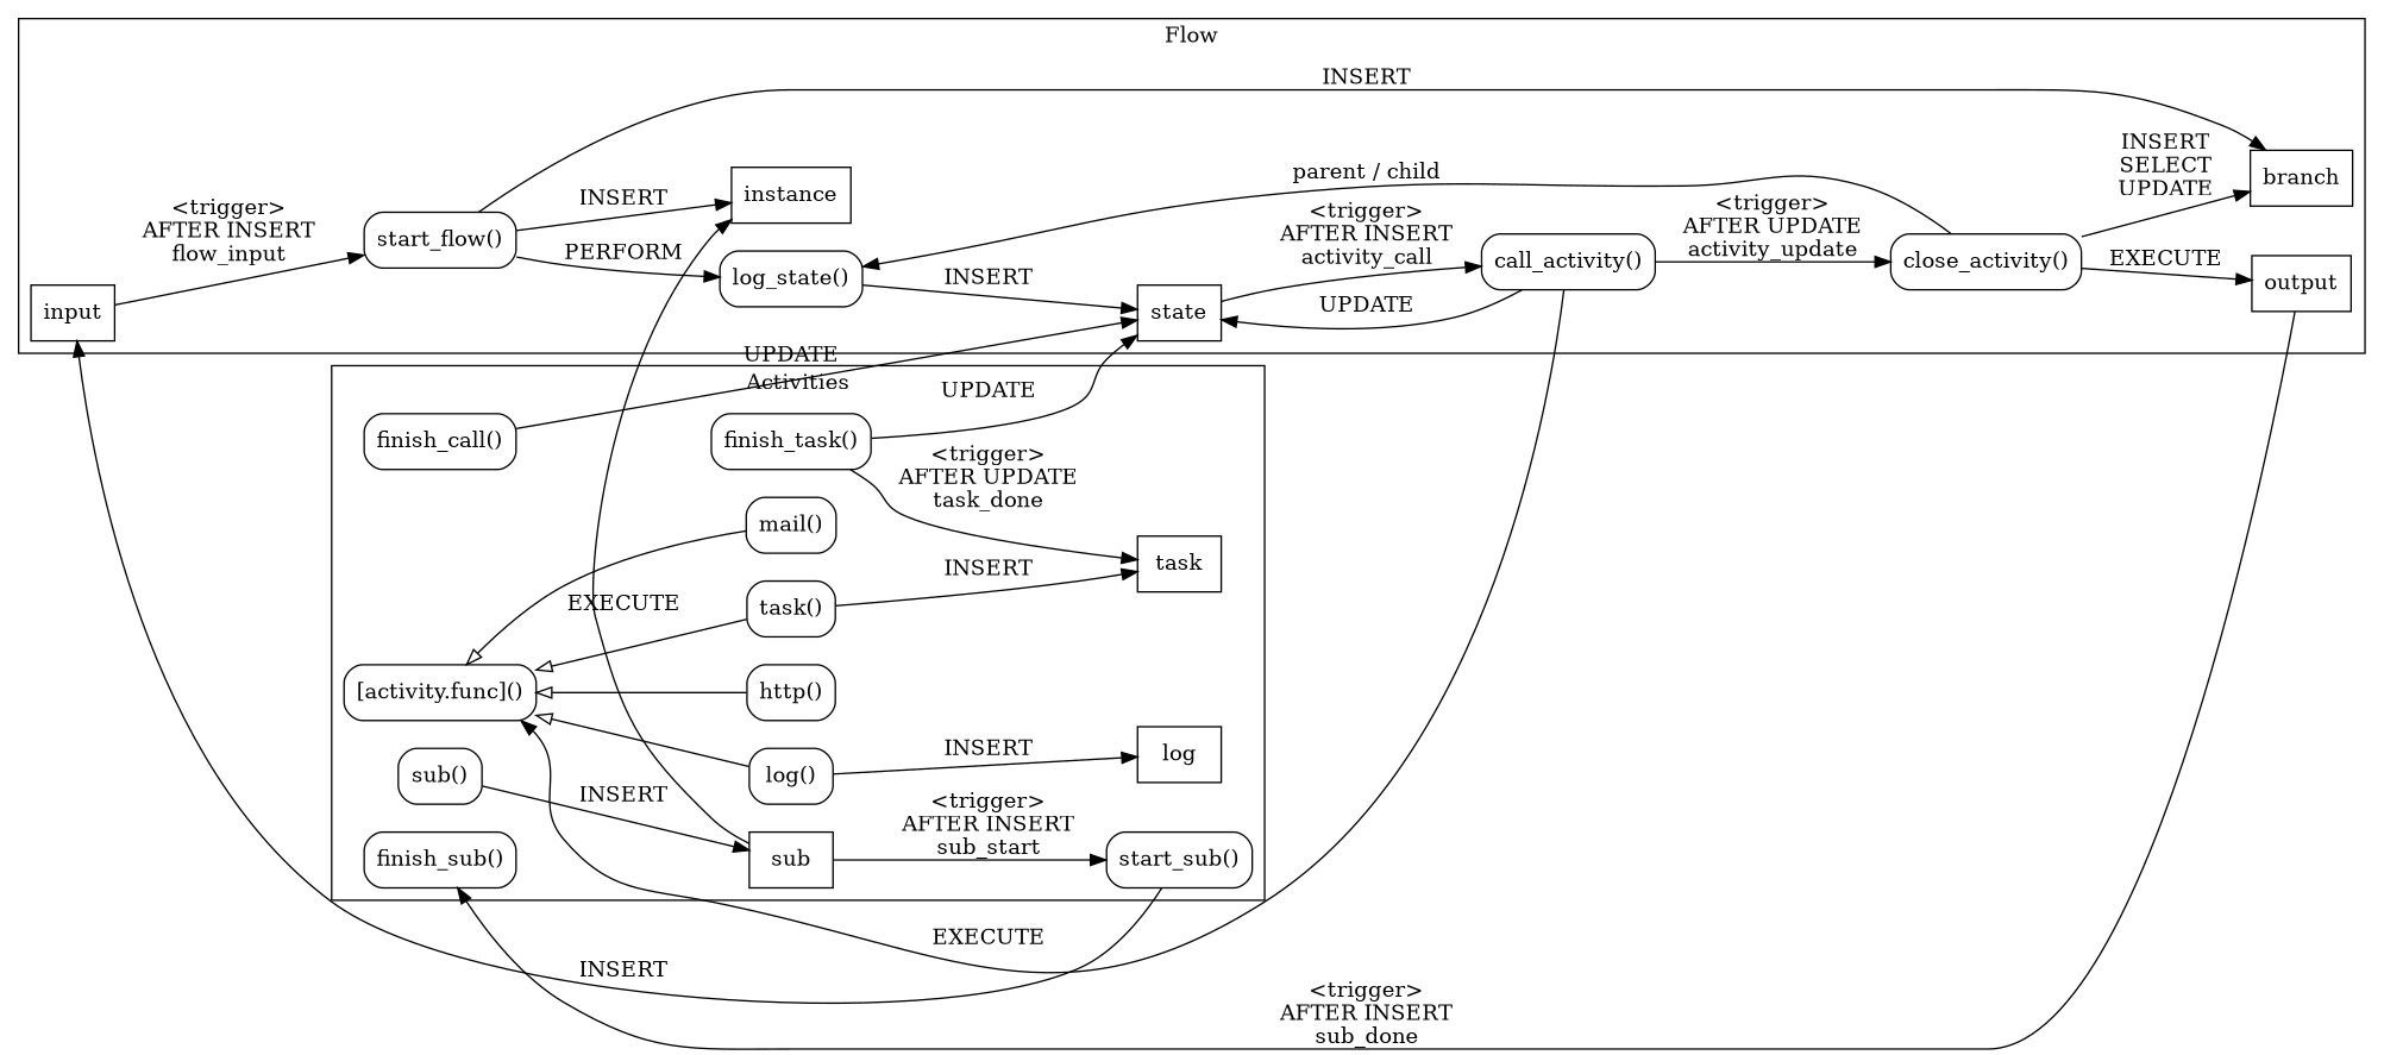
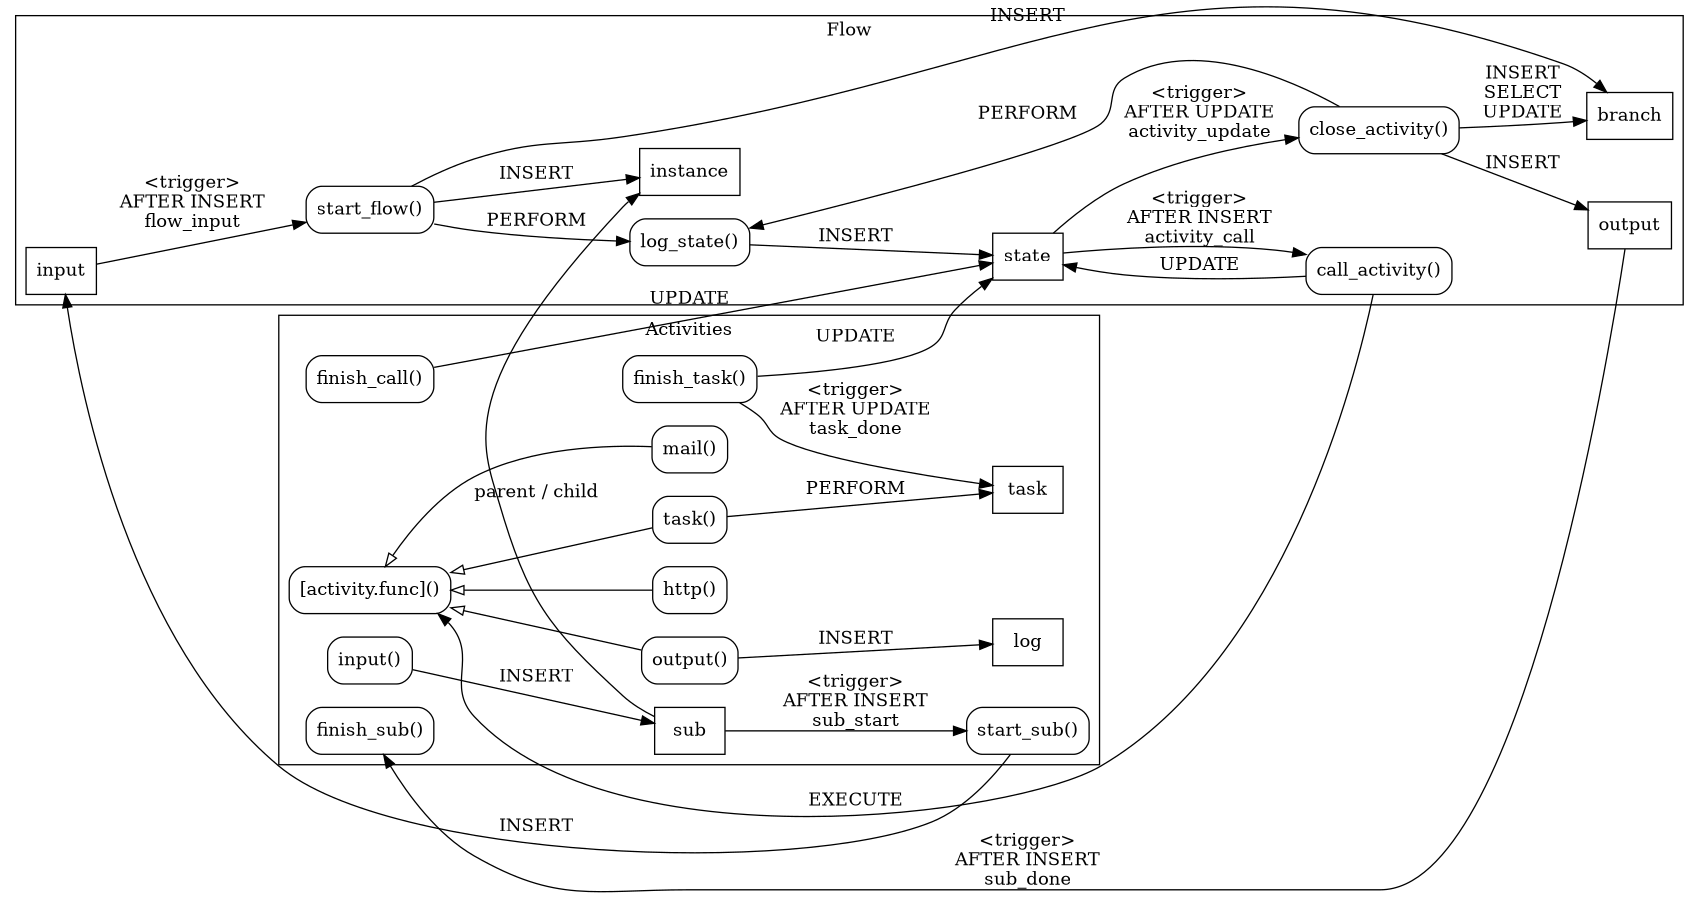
  digraph {
    compound=true
    rankdir=LR
    node [shape=box style=rounded]
    n1 [label="finish_sub()"]
    n2 [label="finish_call()"]
    n3 [label=log style=solid]
    n4 [label=task style=solid]
    n5 [label="finish_task()"]
    n6 [label=sub style=solid]
    n7 [label="start_sub()"]
    n8 [label="[activity.func]()"]
-   n9 [label="sub()"]
+   n9 [label="input()"]
    n10 [label="http()"]
-   n11 [label="log()"]
+   n11 [label="output()"]
    n12 [label="mail()"]
    n13 [label="task()"]
    n14 [label=input style=solid]
    n15 [label="start_flow()"]
    n16 [label=output style=solid]
    n17 [label=branch style=solid]
    n18 [label=instance style=solid]
    n19 [label=state style=solid]
    n20 [label="call_activity()"]
    n21 [label="close_activity()"]
    n22 [label="log_state()"]
    subgraph cluster_1 {
      label=Activities
      n1
      n2
      n3
      n4
      n5
      n6
      n7
      n8
      n9
      n10
      n11
      n12
      n13
    }
    subgraph cluster_2 {
      label=Flow
      n14
      n15
      n16
      n17
      n18
      n19
      n20
      n21
      n22
    }
    n2 -> n19 [label=UPDATE]
    n5 -> n4 [label="<trigger>\nAFTER UPDATE\ntask_done"]
    n5 -> n19 [label=UPDATE]
    n6 -> n7 [label="<trigger>\nAFTER INSERT\nsub_start"]
-   n6 -> n18 [label=EXECUTE]
+   n6 -> n18 [label="parent / child"]
    n7 -> n14 [label=INSERT]
    n8 -> n10 [arrowtail=empty dir=back]
    n8 -> n11 [arrowtail=empty dir=back]
    n8 -> n12 [arrowtail=empty dir=back]
    n8 -> n13 [arrowtail=empty dir=back]
    n9 -> n6 [label=INSERT]
    n11 -> n3 [label=INSERT]
-   n13 -> n4 [label=INSERT]
+   n13 -> n4 [label=PERFORM]
    n14 -> n15 [label="<trigger>\nAFTER INSERT\nflow_input"]
    n15 -> n17 [label=INSERT]
    n15 -> n18 [label=INSERT]
    n15 -> n22 [label=PERFORM]
    n16 -> n1 [label="<trigger>\nAFTER INSERT\nsub_done"]
    n19 -> n20 [label="<trigger>\nAFTER INSERT\nactivity_call"]
-   n20 -> n21 [label="<trigger>\nAFTER UPDATE\nactivity_update"]
+   n19 -> n21 [label="<trigger>\nAFTER UPDATE\nactivity_update"]
    n20 -> n8 [label=EXECUTE]
    n20 -> n19 [label=UPDATE]
-   n21 -> n16 [label=EXECUTE]
+   n21 -> n16 [label=INSERT]
    n21 -> n17 [label="INSERT\nSELECT\nUPDATE"]
-   n21 -> n22 [label="parent / child"]
+   n21 -> n22 [label=PERFORM]
    n22 -> n19 [label=INSERT]
  }
